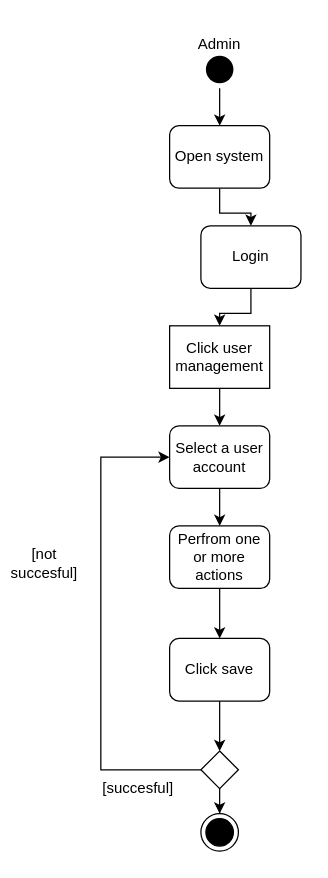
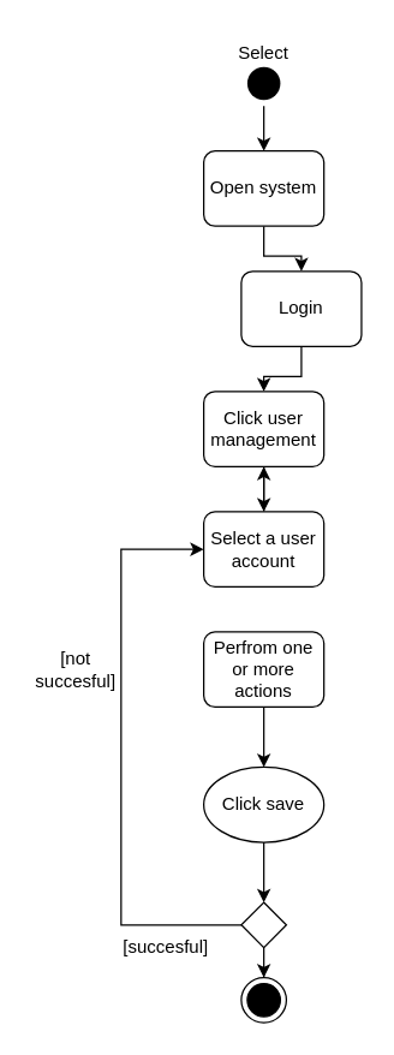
  <mxCell id="0" />
  <mxCell id="1" parent="0" />
  <mxCell id="2" style="edgeStyle=orthogonalEdgeStyle;rounded=0;orthogonalLoop=1;jettySize=auto;html=1;entryX=0.5;entryY=0;entryDx=0;entryDy=0;" edge="1" parent="1" source="3" target="7"><mxGeometry relative="1" as="geometry" /></mxCell>
  <mxCell id="3" value="" style="ellipse;html=1;shape=startState;fillColor=#000000;strokeColor=none;" vertex="1" parent="1"><mxGeometry x="160" y="40" width="30" height="30" as="geometry" /></mxCell>
  <mxCell id="4" value="" style="edgeStyle=orthogonalEdgeStyle;html=1;verticalAlign=bottom;endArrow=open;endSize=8;strokeColor=none;rounded=0;" edge="1" parent="1" source="3"><mxGeometry relative="1" as="geometry"><mxPoint x="205" y="130" as="targetPoint" /></mxGeometry></mxCell>
- <mxCell id="5" value="Admin" style="text;html=1;align=center;verticalAlign=middle;whiteSpace=wrap;rounded=0;" vertex="1" parent="1"><mxGeometry x="145" y="20" width="60" height="30" as="geometry" /></mxCell>
+ <mxCell id="5" value="Select" style="text;html=1;align=center;verticalAlign=middle;whiteSpace=wrap;rounded=0;" vertex="1" parent="1"><mxGeometry x="145" y="20" width="60" height="30" as="geometry" /></mxCell>
  <mxCell id="6" style="edgeStyle=orthogonalEdgeStyle;rounded=0;orthogonalLoop=1;jettySize=auto;html=1;entryX=0.5;entryY=0;entryDx=0;entryDy=0;" edge="1" parent="1" source="7" target="9"><mxGeometry relative="1" as="geometry" /></mxCell>
  <mxCell id="7" value="Open system" style="rounded=1;whiteSpace=wrap;html=1;" vertex="1" parent="1"><mxGeometry x="135" y="100" width="80" height="50" as="geometry" /></mxCell>
  <mxCell id="8" style="edgeStyle=orthogonalEdgeStyle;rounded=0;orthogonalLoop=1;jettySize=auto;html=1;entryX=0.5;entryY=0;entryDx=0;entryDy=0;" edge="1" parent="1" source="9" target="11"><mxGeometry relative="1" as="geometry" /></mxCell>
  <mxCell id="9" value="Login" style="rounded=1;whiteSpace=wrap;html=1;" vertex="1" parent="1"><mxGeometry x="160" y="180" width="80" height="50" as="geometry" /></mxCell>
  <mxCell id="10" style="edgeStyle=orthogonalEdgeStyle;rounded=0;orthogonalLoop=1;jettySize=auto;html=1;entryX=0.5;entryY=0;entryDx=0;entryDy=0;" edge="1" parent="1" source="11"><mxGeometry relative="1" as="geometry"><mxPoint x="175" y="340" as="targetPoint" /></mxGeometry></mxCell>
- <mxCell id="11" value="Click user management" style="whiteSpace=wrap;html=1;rounded=0;" vertex="1" parent="1"><mxGeometry x="135" y="260" width="80" height="50" as="geometry" /></mxCell>
+ <mxCell id="11" value="Click user management" style="rounded=1;whiteSpace=wrap;html=1;" vertex="1" parent="1"><mxGeometry x="135" y="260" width="80" height="50" as="geometry" /></mxCell>
  <mxCell id="12" style="edgeStyle=orthogonalEdgeStyle;rounded=0;orthogonalLoop=1;jettySize=auto;html=1;entryX=0.5;entryY=0;entryDx=0;entryDy=0;" edge="1" parent="1" source="13" target="23"><mxGeometry relative="1" as="geometry" /></mxCell>
  <mxCell id="13" value="Perfrom one or more actions" style="rounded=1;whiteSpace=wrap;html=1;" vertex="1" parent="1"><mxGeometry x="135" y="420" width="80" height="50" as="geometry" /></mxCell>
  <mxCell id="14" value="" style="ellipse;html=1;shape=endState;fillColor=#000000;strokeColor=light-dark(#000000, #ff9090);" vertex="1" parent="1"><mxGeometry x="160" y="650" width="30" height="30" as="geometry" /></mxCell>
- <mxCell id="15" style="edgeStyle=orthogonalEdgeStyle;rounded=0;orthogonalLoop=1;jettySize=auto;html=1;entryX=0.5;entryY=0;entryDx=0;entryDy=0;" edge="1" parent="1" source="16" target="13"><mxGeometry relative="1" as="geometry" /></mxCell>
+ <mxCell id="15" style="edgeStyle=orthogonalEdgeStyle;rounded=0;orthogonalLoop=1;jettySize=auto;html=1;" edge="1" parent="1" source="16" target="11"><mxGeometry relative="1" as="geometry" /></mxCell>
  <mxCell id="16" value="Select a user account" style="rounded=1;whiteSpace=wrap;html=1;" vertex="1" parent="1"><mxGeometry x="135" y="340" width="80" height="50" as="geometry" /></mxCell>
  <mxCell id="17" style="edgeStyle=orthogonalEdgeStyle;rounded=0;orthogonalLoop=1;jettySize=auto;html=1;entryX=0.5;entryY=0;entryDx=0;entryDy=0;" edge="1" parent="1" source="19" target="14"><mxGeometry relative="1" as="geometry" /></mxCell>
  <mxCell id="18" style="edgeStyle=orthogonalEdgeStyle;rounded=0;orthogonalLoop=1;jettySize=auto;html=1;entryX=0;entryY=0.5;entryDx=0;entryDy=0;" edge="1" parent="1" source="19" target="16"><mxGeometry relative="1" as="geometry"><Array as="points"><mxPoint x="80" y="615" /><mxPoint x="80" y="365" /></Array></mxGeometry></mxCell>
  <mxCell id="19" value="" style="rhombus;whiteSpace=wrap;html=1;" vertex="1" parent="1"><mxGeometry x="160" y="600" width="30" height="30" as="geometry" /></mxCell>
  <mxCell id="20" value="[succesful]" style="text;html=1;align=center;verticalAlign=middle;whiteSpace=wrap;rounded=0;" vertex="1" parent="1"><mxGeometry x="80" y="615" width="60" height="30" as="geometry" /></mxCell>
- <mxCell id="21" value="[not succesful]" style="text;html=1;align=center;verticalAlign=middle;whiteSpace=wrap;rounded=0;" vertex="1" parent="1"><mxGeometry x="5" y="435" width="60" height="30" as="geometry" /></mxCell>
+ <mxCell id="21" value="[not succesful]" style="text;html=1;align=center;verticalAlign=middle;whiteSpace=wrap;rounded=0;" vertex="1" parent="1"><mxGeometry x="20" y="430" width="60" height="30" as="geometry" /></mxCell>
  <mxCell id="22" style="edgeStyle=orthogonalEdgeStyle;rounded=0;orthogonalLoop=1;jettySize=auto;html=1;entryX=0.5;entryY=0;entryDx=0;entryDy=0;" edge="1" parent="1" source="23" target="19"><mxGeometry relative="1" as="geometry" /></mxCell>
- <mxCell id="23" value="Click save" style="rounded=1;whiteSpace=wrap;html=1;" vertex="1" parent="1"><mxGeometry x="135" y="510" width="80" height="50" as="geometry" /></mxCell>
+ <mxCell id="23" value="Click save" style="ellipse;whiteSpace=wrap;html=1;" vertex="1" parent="1"><mxGeometry x="135" y="510" width="80" height="50" as="geometry" /></mxCell>
